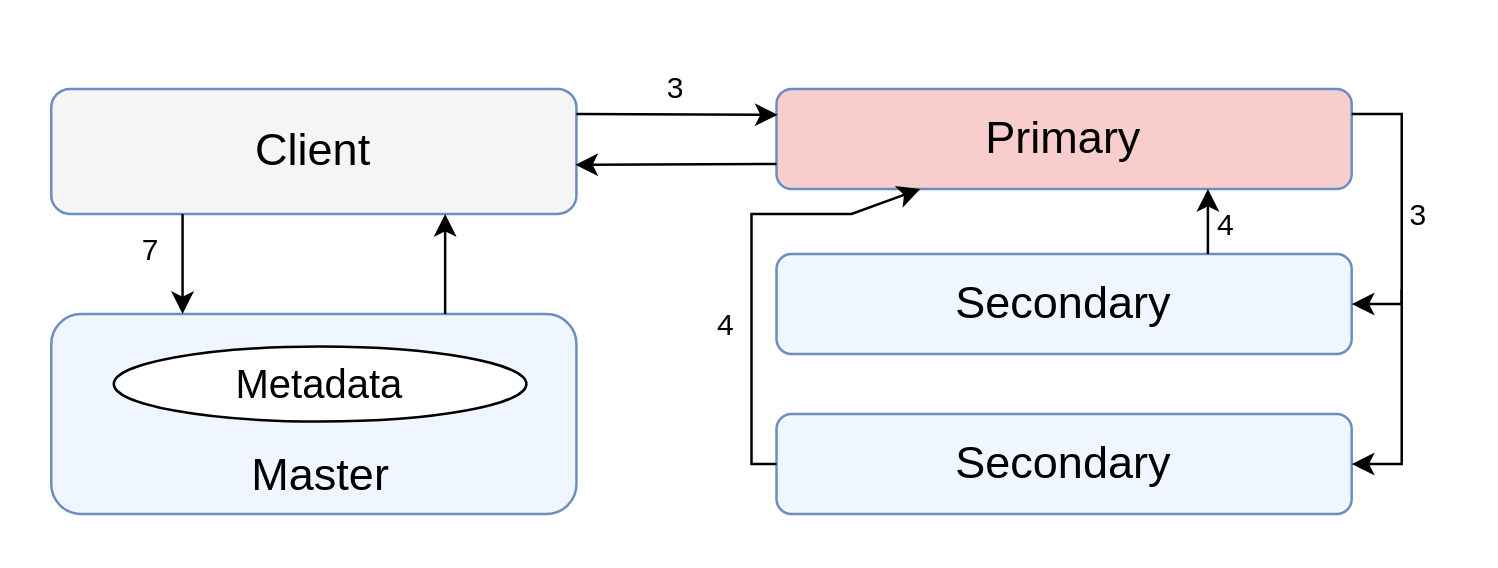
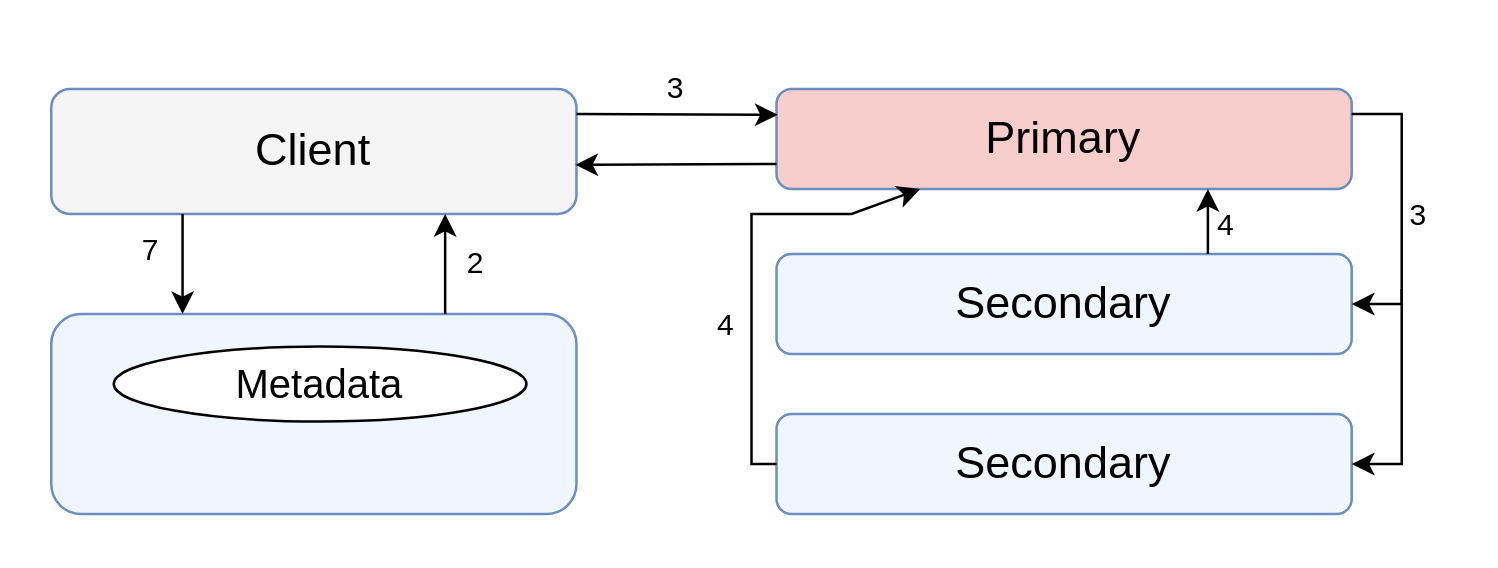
  <mxCell id="0" />
  <mxCell id="1" parent="0" />
  <mxCell id="2" value="" style="rounded=1;whiteSpace=wrap;html=1;fillColor=#f0f6ff;strokeColor=#6c8ebf;" vertex="1" parent="1"><mxGeometry x="20" y="125" width="210" height="80" as="geometry" /></mxCell>
  <mxCell id="3" value="&lt;font style=&quot;font-size: 18px;&quot;&gt;Client&lt;/font&gt;" style="rounded=1;whiteSpace=wrap;html=1;fillColor=#f5f5f5;strokeColor=#6c8ebf;" vertex="1" parent="1"><mxGeometry x="20" y="35" width="210" height="50" as="geometry" /></mxCell>
- <mxCell id="4" value="&lt;font style=&quot;font-size: 18px;&quot;&gt;Master&lt;/font&gt;" style="text;html=1;align=center;verticalAlign=middle;whiteSpace=wrap;rounded=0;" vertex="1" parent="1"><mxGeometry x="97.5" y="175" width="60" height="30" as="geometry" /></mxCell>
  <mxCell id="5" value="&lt;font style=&quot;font-size: 16px;&quot;&gt;Metadata&lt;/font&gt;" style="ellipse;whiteSpace=wrap;html=1;" vertex="1" parent="1"><mxGeometry x="45" y="138" width="165" height="30" as="geometry" /></mxCell>
  <mxCell id="6" value="&lt;font style=&quot;font-size: 18px;&quot;&gt;Primary&lt;/font&gt;" style="rounded=1;whiteSpace=wrap;html=1;fillColor=#f8cecc;strokeColor=#6c8ebf;" vertex="1" parent="1"><mxGeometry x="310" y="35" width="230" height="40" as="geometry" /></mxCell>
  <mxCell id="7" value="&lt;font style=&quot;font-size: 18px;&quot;&gt;Secondary&lt;/font&gt;" style="rounded=1;whiteSpace=wrap;html=1;fillColor=#f0f6ff;strokeColor=#6c8ebf;" vertex="1" parent="1"><mxGeometry x="310" y="165" width="230" height="40" as="geometry" /></mxCell>
  <mxCell id="8" value="&lt;font style=&quot;font-size: 18px;&quot;&gt;Secondary&lt;/font&gt;" style="rounded=1;whiteSpace=wrap;html=1;fillColor=#f0f6ff;strokeColor=#6c8ebf;" vertex="1" parent="1"><mxGeometry x="310" y="101" width="230" height="40" as="geometry" /></mxCell>
  <mxCell id="9" value="" style="endArrow=classic;html=1;rounded=0;exitX=0.25;exitY=1;exitDx=0;exitDy=0;entryX=0.25;entryY=0;entryDx=0;entryDy=0;" edge="1" parent="1" source="3" target="2"><mxGeometry width="50" height="50" relative="1" as="geometry"><mxPoint x="300" y="105" as="sourcePoint" /><mxPoint x="350" y="55" as="targetPoint" /></mxGeometry></mxCell>
  <mxCell id="10" value="" style="endArrow=classic;html=1;rounded=0;exitX=0.75;exitY=0;exitDx=0;exitDy=0;entryX=0.75;entryY=1;entryDx=0;entryDy=0;" edge="1" parent="1" source="2" target="3"><mxGeometry width="50" height="50" relative="1" as="geometry"><mxPoint x="300" y="105" as="sourcePoint" /><mxPoint x="350" y="55" as="targetPoint" /></mxGeometry></mxCell>
  <mxCell id="11" value="" style="endArrow=classic;html=1;rounded=0;exitX=1;exitY=0.5;exitDx=0;exitDy=0;entryX=0.002;entryY=0.634;entryDx=0;entryDy=0;entryPerimeter=0;" edge="1" parent="1"><mxGeometry width="50" height="50" relative="1" as="geometry"><mxPoint x="230" y="45" as="sourcePoint" /><mxPoint x="310.46" y="45.36" as="targetPoint" /></mxGeometry></mxCell>
  <mxCell id="12" value="" style="endArrow=classic;html=1;rounded=0;exitX=1;exitY=0.5;exitDx=0;exitDy=0;entryX=0.002;entryY=0.634;entryDx=0;entryDy=0;entryPerimeter=0;" edge="1" parent="1"><mxGeometry width="50" height="50" relative="1" as="geometry"><mxPoint x="310" y="65" as="sourcePoint" /><mxPoint x="229.54" y="65.36" as="targetPoint" /></mxGeometry></mxCell>
  <mxCell id="13" value="" style="endArrow=classic;html=1;rounded=0;exitX=1;exitY=0.25;exitDx=0;exitDy=0;entryX=1;entryY=0.5;entryDx=0;entryDy=0;" edge="1" parent="1" source="6" target="8"><mxGeometry width="50" height="50" relative="1" as="geometry"><mxPoint x="390" y="125" as="sourcePoint" /><mxPoint x="440" y="75" as="targetPoint" /><Array as="points"><mxPoint x="560" y="45" /><mxPoint x="560" y="121" /></Array></mxGeometry></mxCell>
  <mxCell id="14" value="" style="endArrow=classic;html=1;rounded=0;entryX=1;entryY=0.5;entryDx=0;entryDy=0;" edge="1" parent="1" target="7"><mxGeometry width="50" height="50" relative="1" as="geometry"><mxPoint x="560" y="115" as="sourcePoint" /><mxPoint x="440" y="75" as="targetPoint" /><Array as="points"><mxPoint x="560" y="185" /></Array></mxGeometry></mxCell>
  <mxCell id="15" value="" style="endArrow=classic;html=1;rounded=0;exitX=0;exitY=0.5;exitDx=0;exitDy=0;entryX=0.25;entryY=1;entryDx=0;entryDy=0;" edge="1" parent="1" source="7" target="6"><mxGeometry width="50" height="50" relative="1" as="geometry"><mxPoint x="260" y="205" as="sourcePoint" /><mxPoint x="310" y="155" as="targetPoint" /><Array as="points"><mxPoint x="300" y="185" /><mxPoint x="300" y="85" /><mxPoint x="340" y="85" /></Array></mxGeometry></mxCell>
  <mxCell id="16" value="" style="endArrow=classic;html=1;rounded=0;exitX=0.75;exitY=0;exitDx=0;exitDy=0;entryX=0.75;entryY=1;entryDx=0;entryDy=0;" edge="1" parent="1" source="8" target="6"><mxGeometry width="50" height="50" relative="1" as="geometry"><mxPoint x="480" y="105" as="sourcePoint" /><mxPoint x="530" y="55" as="targetPoint" /></mxGeometry></mxCell>
+ <mxCell id="17" value="2" style="text;html=1;align=center;verticalAlign=middle;whiteSpace=wrap;rounded=0;" vertex="1" parent="1"><mxGeometry x="180" y="90" width="20" height="30" as="geometry" /></mxCell>
  <mxCell id="18" value="7" style="text;html=1;align=center;verticalAlign=middle;whiteSpace=wrap;rounded=0;" vertex="1" parent="1"><mxGeometry x="50" y="85" width="20" height="30" as="geometry" /></mxCell>
  <mxCell id="19" value="3" style="text;html=1;align=center;verticalAlign=middle;whiteSpace=wrap;rounded=0;" vertex="1" parent="1"><mxGeometry x="260" y="20" width="20" height="30" as="geometry" /></mxCell>
  <mxCell id="20" value="3" style="text;html=1;align=center;verticalAlign=middle;whiteSpace=wrap;rounded=0;" vertex="1" parent="1"><mxGeometry x="557" y="71" width="20" height="30" as="geometry" /></mxCell>
  <mxCell id="21" value="4" style="text;html=1;align=center;verticalAlign=middle;whiteSpace=wrap;rounded=0;" vertex="1" parent="1"><mxGeometry x="280" y="115" width="20" height="30" as="geometry" /></mxCell>
  <mxCell id="22" value="4" style="text;html=1;align=center;verticalAlign=middle;whiteSpace=wrap;rounded=0;" vertex="1" parent="1"><mxGeometry x="480" y="75" width="20" height="30" as="geometry" /></mxCell>
